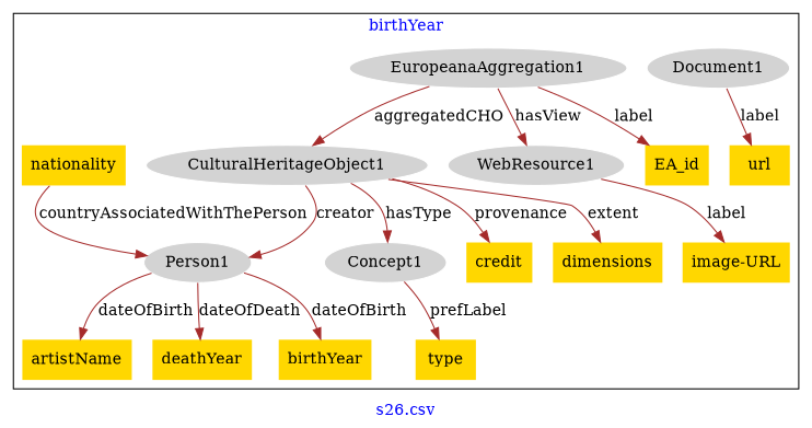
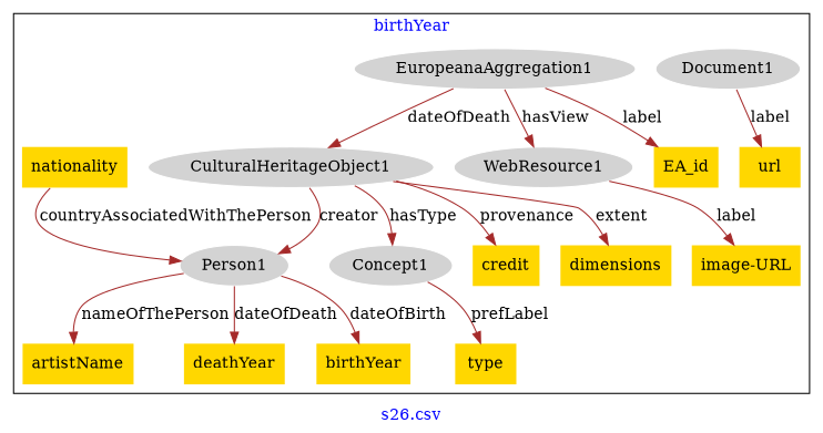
  digraph {
    fontcolor=blue
    label="s26.csv"
    remincross=true
    node [fillcolor=gold style=filled shape=plaintext]
    edge [color=brown fontcolor=black]
    n1 [color=white fillcolor=lightgray label=CulturalHeritageObject1 shape=""]
    n2 [color=white fillcolor=lightgray label=Person1 shape=""]
    n3 [color=white fillcolor=lightgray label=Concept1 shape=""]
    n4 [color=white fillcolor=lightgray label=Document1 shape=""]
    n5 [color=white fillcolor=lightgray label=EuropeanaAggregation1 shape=""]
    n6 [color=white fillcolor=lightgray label=WebResource1 shape=""]
    n7 [label=type]
    n8 [label="image-URL"]
    n9 [label=artistName]
    n10 [label=credit]
    n11 [label=deathYear]
    n12 [label=birthYear]
    n13 [label=EA_id]
    n14 [label=url]
    n15 [label=nationality]
    n16 [label=dimensions]
    subgraph cluster_1 {
      label=birthYear
      n1
      n2
      n3
      n4
      n5
      n6
      n7
      n8
      n9
      n10
      n11
      n12
      n13
      n14
      n15
      n16
    }
    n1 -> n2 [label=creator]
    n1 -> n3 [label=hasType]
    n1 -> n10 [label=provenance]
    n1 -> n16 [label=extent]
-   n2 -> n9 [label=dateOfBirth]
+   n2 -> n9 [label=nameOfThePerson]
    n2 -> n11 [label=dateOfDeath]
    n2 -> n12 [label=dateOfBirth]
    n3 -> n7 [label=prefLabel]
    n4 -> n14 [label=label]
-   n5 -> n1 [label=aggregatedCHO]
+   n5 -> n1 [label=dateOfDeath]
    n5 -> n6 [label=hasView]
    n5 -> n13 [label=label]
    n6 -> n8 [label=label]
    n15 -> n2 [label=countryAssociatedWithThePerson]
  }
